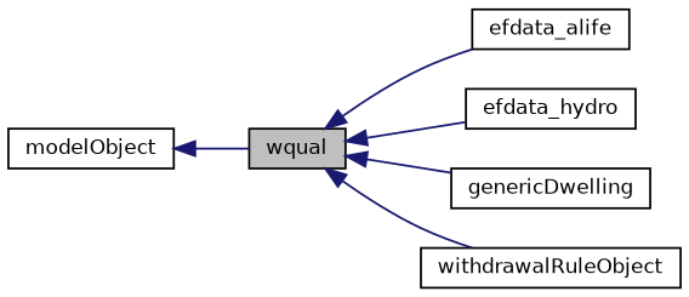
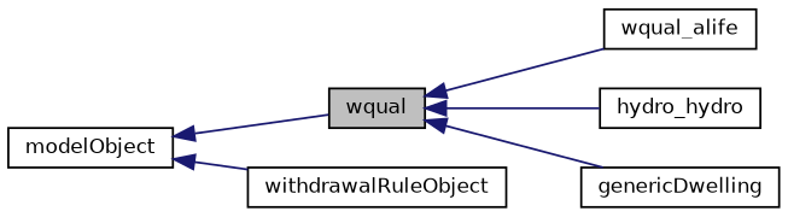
  digraph {
    rankdir=LR
    node [color=black fillcolor=white fontname=Helvetica fontsize=10 shape=record style=filled]
    edge [color=midnightblue dir=back fontname=Helvetica fontsize=10 labelfontname=Helvetica labelfontsize=10 style=solid]
    n1 [fillcolor=grey75 fontcolor=black height=0.2 label=wqual width=0.4]
-   n2 [height=0.2 label=efdata_alife width=0.4]
-   n3 [height=0.2 label=efdata_hydro width=0.4]
+   n2 [height=0.2 label=wqual_alife width=0.4]
+   n3 [height=0.2 label=hydro_hydro width=0.4]
    n4 [height=0.2 label=genericDwelling width=0.4]
    n5 [height=0.2 label=withdrawalRuleObject width=0.4]
    n6 [height=0.2 label=modelObject width=0.4]
    n1 -> n2
    n1 -> n3
    n1 -> n4
-   n1 -> n5
+   n6 -> n5
    n6 -> n1
  }
